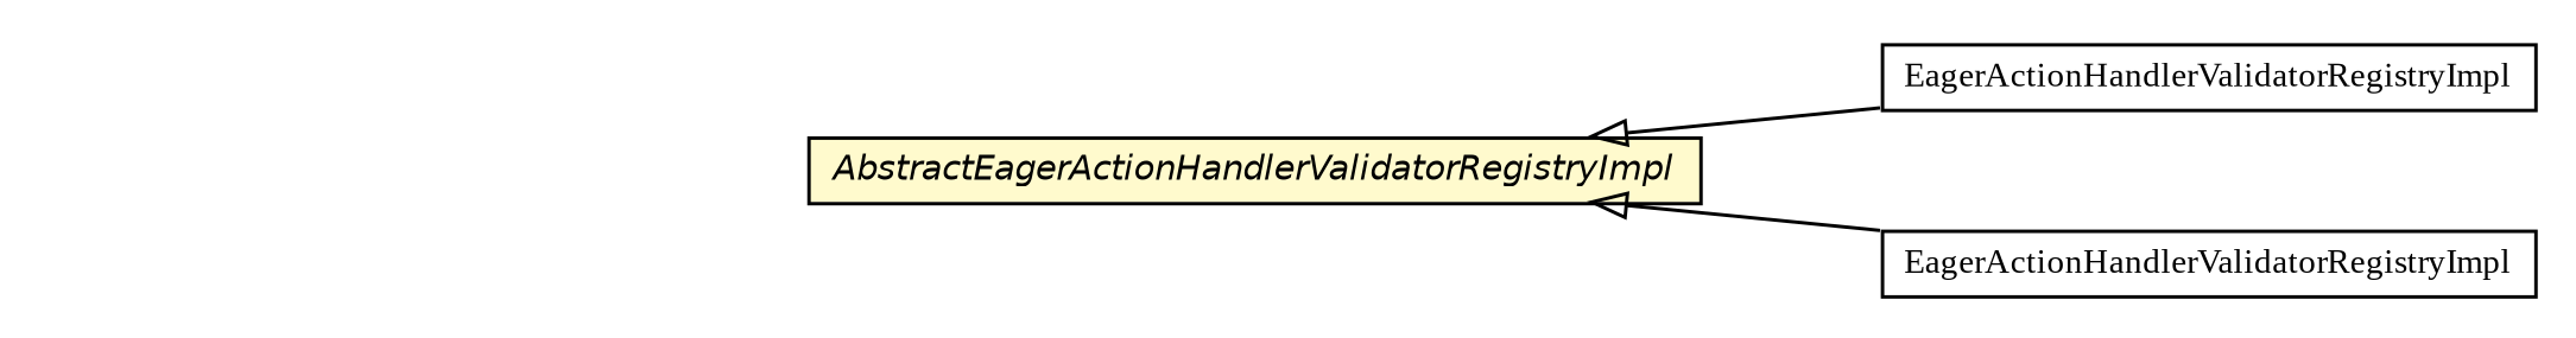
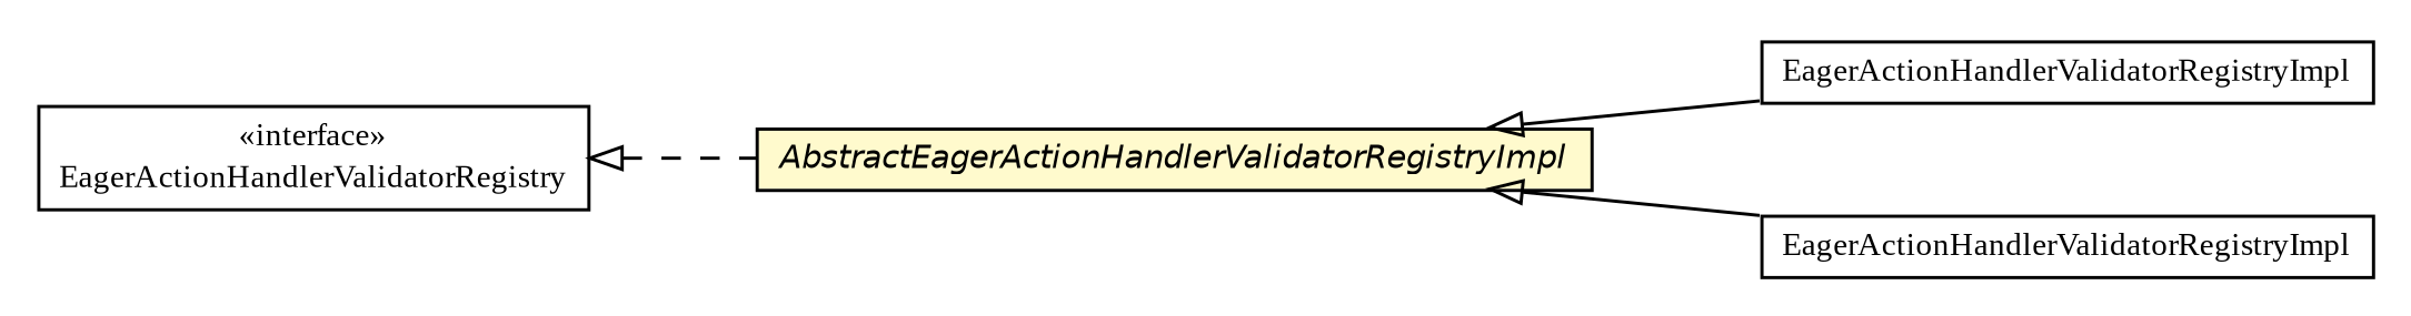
  digraph {
    nodesep=0.25
    rankdir=LR
    ranksep=0.5
    fontname="Liberation Serif"
    node [fontcolor=black fontname="Liberation Serif" fontsize=10.0 shape=plaintext]
    edge [arrowtail=empty dir=back fontname="Liberation Serif" fontsize=10 headport=p labelfontname=Helvetica labelfontsize=10 tailport=p]
+   n1 [label=<<table title="com.gwtplatform.dispatch.server.actionhandlervalidator.EagerActionHandlerValidatorRegistry" border="0" cellborder="1" cellspacing="0" cellpadding="2" port="p" href="./EagerActionHandlerValidatorRegistry.html"> 		<tr><td><table border="0" cellspacing="0" cellpadding="1"> <tr><td align="center" balign="center"> &#171;interface&#187; </td></tr> <tr><td align="center" balign="center"> EagerActionHandlerValidatorRegistry </td></tr> 		</table></td></tr> 		</table>>]
    n2 [label=<<table title="com.gwtplatform.dispatch.server.actionhandlervalidator.AbstractEagerActionHandlerValidatorRegistryImpl" border="0" cellborder="1" cellspacing="0" cellpadding="2" port="p" bgcolor="lemonChiffon" href="./AbstractEagerActionHandlerValidatorRegistryImpl.html"> 		<tr><td><table border="0" cellspacing="0" cellpadding="1"> <tr><td align="center" balign="center"><font face="Helvetica-Oblique"> AbstractEagerActionHandlerValidatorRegistryImpl </font></td></tr> 		</table></td></tr> 		</table>>]
    n3 [label=<<table title="com.gwtplatform.dispatch.server.guice.actionhandlervalidator.EagerActionHandlerValidatorRegistryImpl" border="0" cellborder="1" cellspacing="0" cellpadding="2" port="p" href="../guice/actionhandlervalidator/EagerActionHandlerValidatorRegistryImpl.html"> 		<tr><td><table border="0" cellspacing="0" cellpadding="1"> <tr><td align="center" balign="center"> EagerActionHandlerValidatorRegistryImpl </td></tr> 		</table></td></tr> 		</table>>]
    n4 [label=<<table title="com.gwtplatform.dispatch.server.spring.actionhandlervalidator.EagerActionHandlerValidatorRegistryImpl" border="0" cellborder="1" cellspacing="0" cellpadding="2" port="p" href="../spring/actionhandlervalidator/EagerActionHandlerValidatorRegistryImpl.html"> 		<tr><td><table border="0" cellspacing="0" cellpadding="1"> <tr><td align="center" balign="center"> EagerActionHandlerValidatorRegistryImpl </td></tr> 		</table></td></tr> 		</table>>]
+   n1 -> n2 [style=dashed]
    n2 -> n3
    n2 -> n4
  }
